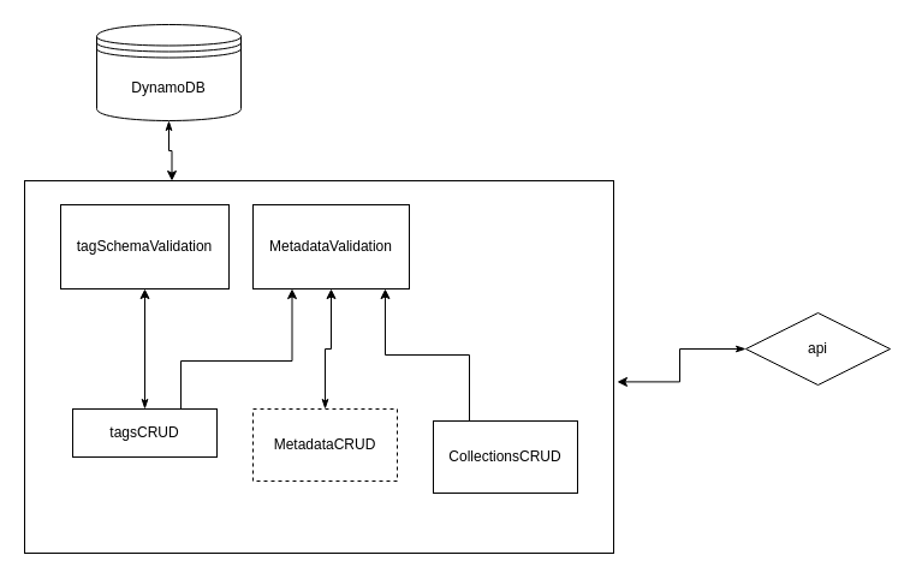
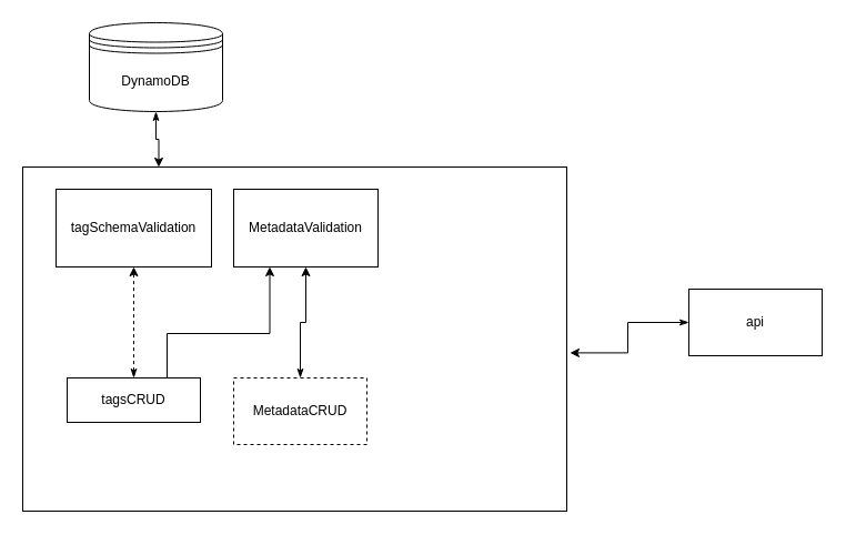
  <mxCell id="0" />
  <mxCell id="1" parent="0" />
  <mxCell id="2" style="edgeStyle=orthogonalEdgeStyle;rounded=0;orthogonalLoop=1;jettySize=auto;html=1;exitX=0.5;exitY=1;exitDx=0;exitDy=0;entryX=0.25;entryY=0;entryDx=0;entryDy=0;startArrow=classicThin;startFill=1;" parent="1" source="3" target="4" edge="1"><mxGeometry relative="1" as="geometry" /></mxCell>
  <mxCell id="3" value="DynamoDB" style="shape=datastore;whiteSpace=wrap;html=1;" parent="1" vertex="1"><mxGeometry x="80" y="20" width="120" height="80" as="geometry" /></mxCell>
  <mxCell id="4" value="" style="rounded=0;whiteSpace=wrap;html=1;" parent="1" vertex="1"><mxGeometry x="20" y="150" width="490" height="310" as="geometry" /></mxCell>
  <mxCell id="5" style="edgeStyle=orthogonalEdgeStyle;rounded=0;orthogonalLoop=1;jettySize=auto;html=1;entryX=1.006;entryY=0.54;entryDx=0;entryDy=0;entryPerimeter=0;startArrow=classicThin;startFill=1;" parent="1" source="6" target="4" edge="1"><mxGeometry relative="1" as="geometry" /></mxCell>
- <mxCell id="6" value="api" style="rhombus;whiteSpace=wrap;html=1;" parent="1" vertex="1"><mxGeometry x="620" y="260" width="120" height="60" as="geometry" /></mxCell>
- <mxCell id="7" style="edgeStyle=orthogonalEdgeStyle;rounded=0;orthogonalLoop=1;jettySize=auto;html=1;exitX=0.5;exitY=0;exitDx=0;exitDy=0;entryX=0.5;entryY=1;entryDx=0;entryDy=0;startArrow=classicThin;startFill=1;" parent="1" source="9" target="14" edge="1"><mxGeometry relative="1" as="geometry" /></mxCell>
+ <mxCell id="6" value="api" style="rounded=0;whiteSpace=wrap;html=1;" parent="1" vertex="1"><mxGeometry x="620" y="260" width="120" height="60" as="geometry" /></mxCell>
+ <mxCell id="7" style="edgeStyle=orthogonalEdgeStyle;rounded=0;orthogonalLoop=1;jettySize=auto;html=1;exitX=0.5;exitY=0;exitDx=0;exitDy=0;entryX=0.5;entryY=1;entryDx=0;entryDy=0;startArrow=classicThin;startFill=1;dashed=1;" parent="1" source="9" target="14" edge="1"><mxGeometry relative="1" as="geometry" /></mxCell>
  <mxCell id="8" style="edgeStyle=orthogonalEdgeStyle;rounded=0;orthogonalLoop=1;jettySize=auto;html=1;exitX=0.75;exitY=0;exitDx=0;exitDy=0;entryX=0.25;entryY=1;entryDx=0;entryDy=0;" edge="1" parent="1" source="9" target="15"><mxGeometry relative="1" as="geometry"><Array as="points"><mxPoint x="150" y="300" /><mxPoint x="243" y="300" /></Array></mxGeometry></mxCell>
  <mxCell id="9" value="tagsCRUD" style="rounded=0;whiteSpace=wrap;html=1;" parent="1" vertex="1"><mxGeometry x="60" y="340" width="120" height="40" as="geometry" /></mxCell>
  <mxCell id="10" style="edgeStyle=orthogonalEdgeStyle;rounded=0;orthogonalLoop=1;jettySize=auto;html=1;exitX=0.5;exitY=0;exitDx=0;exitDy=0;startArrow=classicThin;startFill=1;" parent="1" source="11" target="15" edge="1"><mxGeometry relative="1" as="geometry" /></mxCell>
  <mxCell id="11" value="MetadataCRUD" style="rounded=0;whiteSpace=wrap;html=1;dashed=1;" parent="1" vertex="1"><mxGeometry x="210" y="340" width="120" height="60" as="geometry" /></mxCell>
- <mxCell id="12" style="edgeStyle=orthogonalEdgeStyle;rounded=0;orthogonalLoop=1;jettySize=auto;html=1;exitX=0.25;exitY=0;exitDx=0;exitDy=0;entryX=0.846;entryY=1;entryDx=0;entryDy=0;entryPerimeter=0;" edge="1" parent="1" source="13" target="15"><mxGeometry relative="1" as="geometry" /></mxCell>
- <mxCell id="13" value="CollectionsCRUD" style="rounded=0;whiteSpace=wrap;html=1;" parent="1" vertex="1"><mxGeometry x="360" y="350" width="120" height="60" as="geometry" /></mxCell>
  <mxCell id="14" value="tagSchemaValidation" style="rounded=0;whiteSpace=wrap;html=1;" parent="1" vertex="1"><mxGeometry x="50" y="170" width="140" height="70" as="geometry" /></mxCell>
  <mxCell id="15" value="MetadataValidation" style="rounded=0;whiteSpace=wrap;html=1;" parent="1" vertex="1"><mxGeometry x="210" y="170" width="130" height="70" as="geometry" /></mxCell>
